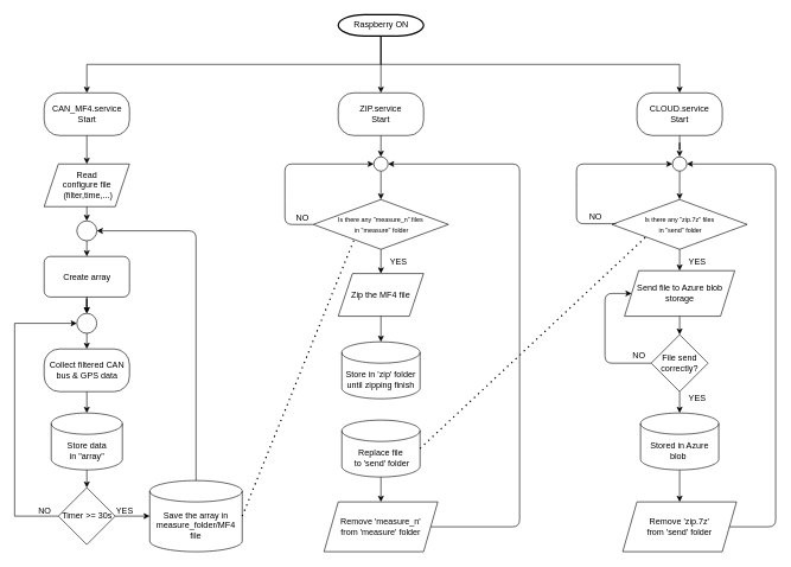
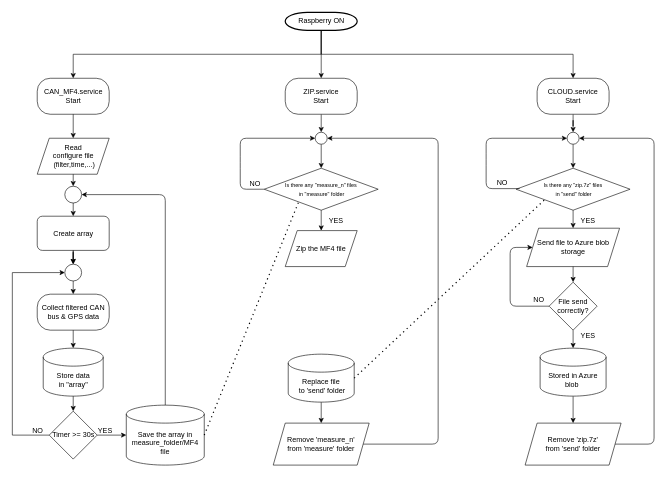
  <mxCell id="0" />
  <mxCell id="1" parent="0" />
  <mxCell id="2" style="edgeStyle=orthogonalEdgeStyle;rounded=0;orthogonalLoop=1;jettySize=auto;html=1;exitX=0.5;exitY=1;exitDx=0;exitDy=0;exitPerimeter=0;entryX=0.5;entryY=0;entryDx=0;entryDy=0;" parent="1" source="5" edge="1"><mxGeometry relative="1" as="geometry"><mxPoint x="535" y="130" as="targetPoint" /></mxGeometry></mxCell>
  <mxCell id="3" style="edgeStyle=orthogonalEdgeStyle;rounded=0;orthogonalLoop=1;jettySize=auto;html=1;exitX=0.5;exitY=1;exitDx=0;exitDy=0;exitPerimeter=0;entryX=0.5;entryY=0;entryDx=0;entryDy=0;" parent="1" source="5" target="6" edge="1"><mxGeometry relative="1" as="geometry" /></mxCell>
  <mxCell id="4" style="edgeStyle=orthogonalEdgeStyle;rounded=0;orthogonalLoop=1;jettySize=auto;html=1;exitX=0.5;exitY=1;exitDx=0;exitDy=0;exitPerimeter=0;entryX=0.5;entryY=0;entryDx=0;entryDy=0;" parent="1" source="5" target="44" edge="1"><mxGeometry relative="1" as="geometry"><mxPoint x="848.5" y="130" as="targetPoint" /></mxGeometry></mxCell>
  <mxCell id="5" value="Raspberry ON" style="shape=mxgraph.flowchart.terminator;strokeWidth=2;gradientColor=none;gradientDirection=north;fontStyle=0;html=1;" parent="1" vertex="1"><mxGeometry x="475" y="20" width="120" height="30" as="geometry" /></mxCell>
  <mxCell id="6" value="CAN_MF4.service&lt;br&gt;Start" style="rounded=1;whiteSpace=wrap;html=1;arcSize=36;" parent="1" vertex="1"><mxGeometry x="61.5" y="130" width="120" height="60" as="geometry" /></mxCell>
  <mxCell id="7" value="" style="endArrow=classic;html=1;exitX=0.5;exitY=1;exitDx=0;exitDy=0;" parent="1" source="6" target="9" edge="1"><mxGeometry width="50" height="50" relative="1" as="geometry"><mxPoint x="270" y="330" as="sourcePoint" /><mxPoint x="121.5" y="230" as="targetPoint" /></mxGeometry></mxCell>
  <mxCell id="8" value="Store data&lt;br&gt;&amp;nbsp;in &quot;array&quot;&amp;nbsp;" style="shape=cylinder3;whiteSpace=wrap;html=1;boundedLbl=1;backgroundOutline=1;size=15;" parent="1" vertex="1"><mxGeometry x="71.5" y="580" width="100" height="80" as="geometry" /></mxCell>
  <mxCell id="9" value="Read&lt;br&gt;configure file&lt;br&gt;&amp;nbsp;(filter,time,...)" style="shape=parallelogram;perimeter=parallelogramPerimeter;whiteSpace=wrap;html=1;fixedSize=1;" parent="1" vertex="1"><mxGeometry x="61.5" y="230" width="120" height="60" as="geometry" /></mxCell>
  <mxCell id="10" value="Timer &amp;gt;= 30s" style="rhombus;whiteSpace=wrap;html=1;" parent="1" vertex="1"><mxGeometry x="81.5" y="685" width="80" height="80" as="geometry" /></mxCell>
  <mxCell id="11" value="Collect filtered CAN bus &amp;amp; GPS&amp;nbsp;data" style="rounded=1;whiteSpace=wrap;html=1;arcSize=36;" parent="1" vertex="1"><mxGeometry x="61.5" y="490" width="120" height="60" as="geometry" /></mxCell>
  <mxCell id="12" style="edgeStyle=orthogonalEdgeStyle;rounded=0;orthogonalLoop=1;jettySize=auto;html=1;exitX=0.5;exitY=1;exitDx=0;exitDy=0;entryX=0.5;entryY=0;entryDx=0;entryDy=0;" parent="1" source="41" target="15" edge="1"><mxGeometry relative="1" as="geometry"><mxPoint x="120" y="330" as="sourcePoint" /></mxGeometry></mxCell>
  <mxCell id="13" value="" style="endArrow=classic;html=1;exitX=0.5;exitY=1;exitDx=0;exitDy=0;entryX=0.5;entryY=0;entryDx=0;entryDy=0;" parent="1" source="9" target="41" edge="1"><mxGeometry width="50" height="50" relative="1" as="geometry"><mxPoint x="120" y="290" as="sourcePoint" /><mxPoint x="120" y="310" as="targetPoint" /></mxGeometry></mxCell>
  <mxCell id="14" value="" style="edgeStyle=orthogonalEdgeStyle;rounded=0;orthogonalLoop=1;jettySize=auto;html=1;" parent="1" source="15" target="17" edge="1"><mxGeometry relative="1" as="geometry" /></mxCell>
  <mxCell id="15" value="Create array" style="rounded=1;whiteSpace=wrap;html=1;" parent="1" vertex="1"><mxGeometry x="61.5" y="360" width="120" height="57" as="geometry" /></mxCell>
  <mxCell id="16" value="YES" style="text;html=1;strokeColor=none;fillColor=none;align=center;verticalAlign=middle;whiteSpace=wrap;rounded=0;" parent="1" vertex="1"><mxGeometry x="161.5" y="715" width="26" height="6" as="geometry" /></mxCell>
  <mxCell id="17" value="" style="ellipse;whiteSpace=wrap;html=1;aspect=fixed;" parent="1" vertex="1"><mxGeometry x="107.5" y="440" width="28" height="28" as="geometry" /></mxCell>
  <mxCell id="18" value="NO" style="text;html=1;strokeColor=none;fillColor=none;align=center;verticalAlign=middle;whiteSpace=wrap;rounded=0;" parent="1" vertex="1"><mxGeometry x="53" y="712" width="18.5" height="12" as="geometry" /></mxCell>
  <mxCell id="19" style="edgeStyle=orthogonalEdgeStyle;rounded=0;orthogonalLoop=1;jettySize=auto;html=1;exitX=0;exitY=0.5;exitDx=0;exitDy=0;entryX=0;entryY=0.5;entryDx=0;entryDy=0;" parent="1" source="10" target="17" edge="1"><mxGeometry relative="1" as="geometry"><mxPoint x="-10" y="480" as="targetPoint" /><mxPoint x="110" y="790.5" as="sourcePoint" /><Array as="points"><mxPoint x="20" y="725" /><mxPoint x="20" y="454" /></Array></mxGeometry></mxCell>
  <mxCell id="20" value="Save the array in measure_folder/MF4 file" style="shape=cylinder3;whiteSpace=wrap;html=1;boundedLbl=1;backgroundOutline=1;size=15;" parent="1" vertex="1"><mxGeometry x="210" y="675" width="130" height="100" as="geometry" /></mxCell>
  <mxCell id="21" value="" style="endArrow=classic;html=1;exitX=0.5;exitY=1;exitDx=0;exitDy=0;entryX=0.5;entryY=0;entryDx=0;entryDy=0;" parent="1" source="15" target="17" edge="1"><mxGeometry width="50" height="50" relative="1" as="geometry"><mxPoint x="350" y="510" as="sourcePoint" /><mxPoint x="400" y="460" as="targetPoint" /></mxGeometry></mxCell>
  <mxCell id="22" value="" style="endArrow=classic;html=1;exitX=0.5;exitY=1;exitDx=0;exitDy=0;entryX=0.5;entryY=0;entryDx=0;entryDy=0;" parent="1" source="17" target="11" edge="1"><mxGeometry width="50" height="50" relative="1" as="geometry"><mxPoint x="350" y="510" as="sourcePoint" /><mxPoint x="400" y="460" as="targetPoint" /></mxGeometry></mxCell>
  <mxCell id="23" value="" style="endArrow=classic;html=1;exitX=0.5;exitY=1;exitDx=0;exitDy=0;entryX=0.5;entryY=0;entryDx=0;entryDy=0;entryPerimeter=0;" parent="1" source="11" target="8" edge="1"><mxGeometry width="50" height="50" relative="1" as="geometry"><mxPoint x="350" y="510" as="sourcePoint" /><mxPoint x="400" y="460" as="targetPoint" /></mxGeometry></mxCell>
  <mxCell id="24" value="" style="endArrow=classic;html=1;exitX=0.5;exitY=1;exitDx=0;exitDy=0;exitPerimeter=0;entryX=0.5;entryY=0;entryDx=0;entryDy=0;" parent="1" source="8" target="10" edge="1"><mxGeometry width="50" height="50" relative="1" as="geometry"><mxPoint x="350" y="510" as="sourcePoint" /><mxPoint x="400" y="460" as="targetPoint" /></mxGeometry></mxCell>
  <mxCell id="25" value="" style="endArrow=classic;html=1;exitX=1;exitY=0.5;exitDx=0;exitDy=0;entryX=0;entryY=0.5;entryDx=0;entryDy=0;entryPerimeter=0;" parent="1" source="10" target="20" edge="1"><mxGeometry width="50" height="50" relative="1" as="geometry"><mxPoint x="350" y="600" as="sourcePoint" /><mxPoint x="210" y="710" as="targetPoint" /></mxGeometry></mxCell>
  <mxCell id="26" value="" style="endArrow=classic;html=1;exitX=0.5;exitY=0;exitDx=0;exitDy=0;entryX=1;entryY=0.5;entryDx=0;entryDy=0;exitPerimeter=0;" parent="1" source="20" target="41" edge="1"><mxGeometry width="50" height="50" relative="1" as="geometry"><mxPoint x="270" y="680" as="sourcePoint" /><mxPoint x="130" y="320" as="targetPoint" /><Array as="points"><mxPoint x="275" y="324" /></Array></mxGeometry></mxCell>
  <mxCell id="27" value="&lt;font style=&quot;font-size: 9px&quot;&gt;Is there any &quot;measure_n&quot; files&lt;br&gt;&amp;nbsp;in &quot;measure&quot; folder&lt;/font&gt;" style="rhombus;whiteSpace=wrap;html=1;" parent="1" vertex="1"><mxGeometry x="440" y="280" width="190" height="70" as="geometry" /></mxCell>
  <mxCell id="28" value="" style="endArrow=classic;html=1;exitX=0.5;exitY=1;exitDx=0;exitDy=0;entryX=0.5;entryY=0;entryDx=0;entryDy=0;" parent="1" source="29" target="27" edge="1"><mxGeometry width="50" height="50" relative="1" as="geometry"><mxPoint x="535" y="190" as="sourcePoint" /><mxPoint x="455" y="720" as="targetPoint" /><Array as="points" /></mxGeometry></mxCell>
  <mxCell id="29" value="" style="ellipse;whiteSpace=wrap;html=1;aspect=fixed;" parent="1" vertex="1"><mxGeometry x="525" y="220" width="20" height="20" as="geometry" /></mxCell>
  <mxCell id="30" value="" style="endArrow=classic;html=1;entryX=0.5;entryY=0;entryDx=0;entryDy=0;exitX=0.5;exitY=1;exitDx=0;exitDy=0;" parent="1" source="42" target="29" edge="1"><mxGeometry width="50" height="50" relative="1" as="geometry"><mxPoint x="535" y="180" as="sourcePoint" /><mxPoint x="535" y="280" as="targetPoint" /><Array as="points" /></mxGeometry></mxCell>
  <mxCell id="31" value="" style="endArrow=classic;html=1;exitX=0.5;exitY=1;exitDx=0;exitDy=0;entryX=0.5;entryY=0;entryDx=0;entryDy=0;" parent="1" source="27" target="33" edge="1"><mxGeometry width="50" height="50" relative="1" as="geometry"><mxPoint x="515" y="480" as="sourcePoint" /><mxPoint x="535" y="460" as="targetPoint" /></mxGeometry></mxCell>
  <mxCell id="32" value="" style="endArrow=classic;html=1;entryX=0;entryY=0.5;entryDx=0;entryDy=0;exitX=0;exitY=0.5;exitDx=0;exitDy=0;" parent="1" source="27" target="29" edge="1"><mxGeometry width="50" height="50" relative="1" as="geometry"><mxPoint x="410" y="315" as="sourcePoint" /><mxPoint x="565" y="430" as="targetPoint" /><Array as="points"><mxPoint x="400" y="315" /><mxPoint x="400" y="270" /><mxPoint x="400" y="230" /></Array></mxGeometry></mxCell>
  <mxCell id="33" value="Zip the MF4 file" style="shape=parallelogram;perimeter=parallelogramPerimeter;whiteSpace=wrap;html=1;fixedSize=1;" parent="1" vertex="1"><mxGeometry x="475" y="384" width="120" height="60" as="geometry" /></mxCell>
- <mxCell id="34" value="Store in 'zip' folder until zipping finish" style="shape=cylinder3;whiteSpace=wrap;html=1;boundedLbl=1;backgroundOutline=1;size=15;" parent="1" vertex="1"><mxGeometry x="480" y="480" width="110" height="80" as="geometry" /></mxCell>
- <mxCell id="35" value="" style="endArrow=classic;html=1;exitX=0.5;exitY=1;exitDx=0;exitDy=0;entryX=0.5;entryY=0;entryDx=0;entryDy=0;entryPerimeter=0;" parent="1" source="33" target="34" edge="1"><mxGeometry width="50" height="50" relative="1" as="geometry"><mxPoint x="575" y="570" as="sourcePoint" /><mxPoint x="625" y="520" as="targetPoint" /></mxGeometry></mxCell>
  <mxCell id="36" value="" style="endArrow=classic;html=1;exitX=0.5;exitY=1;exitDx=0;exitDy=0;entryX=0.5;entryY=0;entryDx=0;entryDy=0;" parent="1" target="45" edge="1"><mxGeometry width="50" height="50" relative="1" as="geometry"><mxPoint x="535" y="660" as="sourcePoint" /><mxPoint x="535" y="710" as="targetPoint" /></mxGeometry></mxCell>
  <mxCell id="37" value="" style="endArrow=classic;html=1;entryX=1;entryY=0.5;entryDx=0;entryDy=0;exitX=1;exitY=0.5;exitDx=0;exitDy=0;" parent="1" source="45" target="29" edge="1"><mxGeometry width="50" height="50" relative="1" as="geometry"><mxPoint x="590" y="790" as="sourcePoint" /><mxPoint x="660" y="690" as="targetPoint" /><Array as="points"><mxPoint x="730" y="740" /><mxPoint x="730" y="230" /></Array></mxGeometry></mxCell>
  <mxCell id="38" value="YES" style="text;html=1;strokeColor=none;fillColor=none;align=center;verticalAlign=middle;whiteSpace=wrap;rounded=0;" parent="1" vertex="1"><mxGeometry x="540" y="357" width="40" height="20" as="geometry" /></mxCell>
  <mxCell id="39" value="NO" style="text;html=1;strokeColor=none;fillColor=none;align=center;verticalAlign=middle;whiteSpace=wrap;rounded=0;" parent="1" vertex="1"><mxGeometry x="405" y="296" width="40" height="20" as="geometry" /></mxCell>
  <mxCell id="40" value="" style="endArrow=none;dashed=1;html=1;dashPattern=1 3;strokeWidth=2;exitX=1;exitY=0.5;exitDx=0;exitDy=0;exitPerimeter=0;entryX=0.3;entryY=0.816;entryDx=0;entryDy=0;entryPerimeter=0;" parent="1" source="20" target="27" edge="1"><mxGeometry width="50" height="50" relative="1" as="geometry"><mxPoint x="480" y="400" as="sourcePoint" /><mxPoint x="530" y="350" as="targetPoint" /></mxGeometry></mxCell>
  <mxCell id="41" value="" style="ellipse;whiteSpace=wrap;html=1;aspect=fixed;" parent="1" vertex="1"><mxGeometry x="107.5" y="310" width="28" height="28" as="geometry" /></mxCell>
  <mxCell id="42" value="ZIP.service&lt;br&gt;Start" style="rounded=1;whiteSpace=wrap;html=1;arcSize=36;" parent="1" vertex="1"><mxGeometry x="475" y="130" width="120" height="60" as="geometry" /></mxCell>
  <mxCell id="43" value="" style="edgeStyle=orthogonalEdgeStyle;rounded=0;orthogonalLoop=1;jettySize=auto;html=1;" parent="1" source="44" target="49" edge="1"><mxGeometry relative="1" as="geometry" /></mxCell>
  <mxCell id="44" value="CLOUD.service&lt;br&gt;Start" style="rounded=1;whiteSpace=wrap;html=1;arcSize=36;" parent="1" vertex="1"><mxGeometry x="895" y="130" width="120" height="60" as="geometry" /></mxCell>
  <mxCell id="45" value="Remove 'measure_n'&lt;br&gt;from 'measure' folder" style="shape=parallelogram;perimeter=parallelogramPerimeter;whiteSpace=wrap;html=1;fixedSize=1;" parent="1" vertex="1"><mxGeometry x="455" y="705" width="160" height="70" as="geometry" /></mxCell>
  <mxCell id="46" value="Replace file&lt;br&gt;&amp;nbsp;to 'send' folder" style="shape=cylinder3;whiteSpace=wrap;html=1;boundedLbl=1;backgroundOutline=1;size=15;" parent="1" vertex="1"><mxGeometry x="480" y="590" width="110" height="80" as="geometry" /></mxCell>
  <mxCell id="47" value="&lt;font style=&quot;font-size: 9px&quot;&gt;Is there any &quot;zip.7z&quot; files&lt;br&gt;&amp;nbsp;in &quot;send&quot; folder&lt;/font&gt;" style="rhombus;whiteSpace=wrap;html=1;" parent="1" vertex="1"><mxGeometry x="860" y="280" width="190" height="70" as="geometry" /></mxCell>
  <mxCell id="48" value="" style="endArrow=classic;html=1;exitX=0.5;exitY=1;exitDx=0;exitDy=0;entryX=0.5;entryY=0;entryDx=0;entryDy=0;" parent="1" source="49" target="47" edge="1"><mxGeometry width="50" height="50" relative="1" as="geometry"><mxPoint x="955" y="190" as="sourcePoint" /><mxPoint x="875" y="720" as="targetPoint" /><Array as="points" /></mxGeometry></mxCell>
  <mxCell id="49" value="" style="ellipse;whiteSpace=wrap;html=1;aspect=fixed;" parent="1" vertex="1"><mxGeometry x="945" y="220" width="20" height="20" as="geometry" /></mxCell>
  <mxCell id="50" value="" style="endArrow=classic;html=1;exitX=0.5;exitY=1;exitDx=0;exitDy=0;entryX=0.5;entryY=0;entryDx=0;entryDy=0;" parent="1" source="47" target="51" edge="1"><mxGeometry width="50" height="50" relative="1" as="geometry"><mxPoint x="935" y="480" as="sourcePoint" /><mxPoint x="955" y="460" as="targetPoint" /></mxGeometry></mxCell>
  <mxCell id="51" value="Send file to Azure blob storage" style="shape=parallelogram;perimeter=parallelogramPerimeter;whiteSpace=wrap;html=1;fixedSize=1;" parent="1" vertex="1"><mxGeometry x="877.5" y="380" width="155" height="64" as="geometry" /></mxCell>
  <mxCell id="52" value="" style="endArrow=classic;html=1;exitX=0.5;exitY=1;exitDx=0;exitDy=0;entryX=0.5;entryY=0;entryDx=0;entryDy=0;" parent="1" source="51" target="60" edge="1"><mxGeometry width="50" height="50" relative="1" as="geometry"><mxPoint x="995" y="570" as="sourcePoint" /><mxPoint x="955" y="470" as="targetPoint" /></mxGeometry></mxCell>
  <mxCell id="53" value="" style="endArrow=classic;html=1;exitX=0.5;exitY=1;exitDx=0;exitDy=0;entryX=0.5;entryY=0;entryDx=0;entryDy=0;" parent="1" target="57" edge="1"><mxGeometry width="50" height="50" relative="1" as="geometry"><mxPoint x="955" y="660" as="sourcePoint" /><mxPoint x="955" y="710" as="targetPoint" /></mxGeometry></mxCell>
  <mxCell id="54" value="" style="endArrow=classic;html=1;entryX=1;entryY=0.5;entryDx=0;entryDy=0;exitX=1;exitY=0.5;exitDx=0;exitDy=0;" parent="1" source="57" target="49" edge="1"><mxGeometry width="50" height="50" relative="1" as="geometry"><mxPoint x="1010" y="790" as="sourcePoint" /><mxPoint x="1080" y="690" as="targetPoint" /><Array as="points"><mxPoint x="1090" y="740" /><mxPoint x="1090" y="230" /></Array></mxGeometry></mxCell>
  <mxCell id="55" value="YES" style="text;html=1;strokeColor=none;fillColor=none;align=center;verticalAlign=middle;whiteSpace=wrap;rounded=0;" parent="1" vertex="1"><mxGeometry x="960" y="357" width="40" height="20" as="geometry" /></mxCell>
  <mxCell id="56" value="" style="endArrow=classic;html=1;exitX=0.5;exitY=1;exitDx=0;exitDy=0;exitPerimeter=0;entryX=0.5;entryY=0;entryDx=0;entryDy=0;entryPerimeter=0;" parent="1" target="61" edge="1"><mxGeometry width="50" height="50" relative="1" as="geometry"><mxPoint x="955" y="550" as="sourcePoint" /><mxPoint x="955" y="580" as="targetPoint" /></mxGeometry></mxCell>
  <mxCell id="57" value="Remove 'zip.7z' &lt;br&gt;from 'send' folder" style="shape=parallelogram;perimeter=parallelogramPerimeter;whiteSpace=wrap;html=1;fixedSize=1;" parent="1" vertex="1"><mxGeometry x="875" y="705" width="160" height="70" as="geometry" /></mxCell>
  <mxCell id="58" value="" style="endArrow=classic;html=1;entryX=0;entryY=0.5;entryDx=0;entryDy=0;" parent="1" target="49" edge="1"><mxGeometry width="50" height="50" relative="1" as="geometry"><mxPoint x="866" y="314" as="sourcePoint" /><mxPoint x="935" y="225" as="targetPoint" /><Array as="points"><mxPoint x="810" y="314" /><mxPoint x="810" y="265" /><mxPoint x="810" y="230" /></Array></mxGeometry></mxCell>
  <mxCell id="59" value="NO" style="text;html=1;strokeColor=none;fillColor=none;align=center;verticalAlign=middle;whiteSpace=wrap;rounded=0;" parent="1" vertex="1"><mxGeometry x="817" y="294" width="40" height="20" as="geometry" /></mxCell>
  <mxCell id="60" value="File send correctly?" style="rhombus;whiteSpace=wrap;html=1;" parent="1" vertex="1"><mxGeometry x="915" y="470" width="80" height="80" as="geometry" /></mxCell>
  <mxCell id="61" value="Stored in Azure blob&amp;nbsp;" style="shape=cylinder3;whiteSpace=wrap;html=1;boundedLbl=1;backgroundOutline=1;size=15;" parent="1" vertex="1"><mxGeometry x="900" y="580" width="110" height="80" as="geometry" /></mxCell>
  <mxCell id="62" value="YES" style="text;html=1;strokeColor=none;fillColor=none;align=center;verticalAlign=middle;whiteSpace=wrap;rounded=0;" parent="1" vertex="1"><mxGeometry x="960" y="550" width="40" height="20" as="geometry" /></mxCell>
  <mxCell id="63" value="" style="endArrow=classic;html=1;entryX=0;entryY=0.5;entryDx=0;entryDy=0;exitX=0;exitY=0.5;exitDx=0;exitDy=0;" parent="1" source="60" target="51" edge="1"><mxGeometry width="50" height="50" relative="1" as="geometry"><mxPoint x="896" y="508" as="sourcePoint" /><mxPoint x="975" y="424" as="targetPoint" /><Array as="points"><mxPoint x="850" y="510" /><mxPoint x="850" y="412" /></Array></mxGeometry></mxCell>
  <mxCell id="64" value="NO" style="text;html=1;strokeColor=none;fillColor=none;align=center;verticalAlign=middle;whiteSpace=wrap;rounded=0;" parent="1" vertex="1"><mxGeometry x="877.5" y="490" width="40" height="20" as="geometry" /></mxCell>
  <mxCell id="65" value="" style="endArrow=none;dashed=1;html=1;dashPattern=1 3;strokeWidth=2;exitX=1;exitY=0.5;exitDx=0;exitDy=0;exitPerimeter=0;entryX=0;entryY=1;entryDx=0;entryDy=0;" parent="1" source="46" target="47" edge="1"><mxGeometry width="50" height="50" relative="1" as="geometry"><mxPoint x="630" y="638.23" as="sourcePoint" /><mxPoint x="805.85" y="296" as="targetPoint" /></mxGeometry></mxCell>
